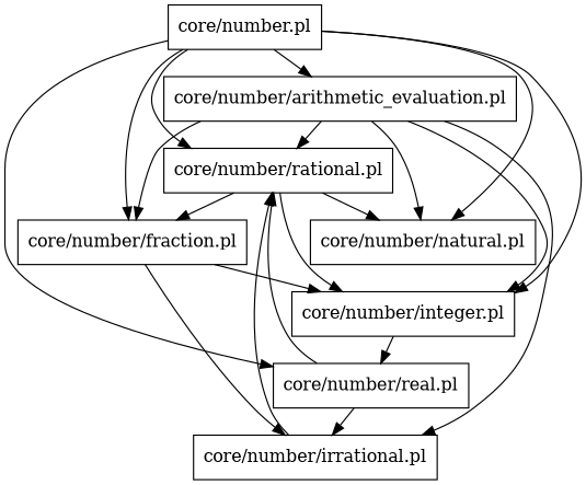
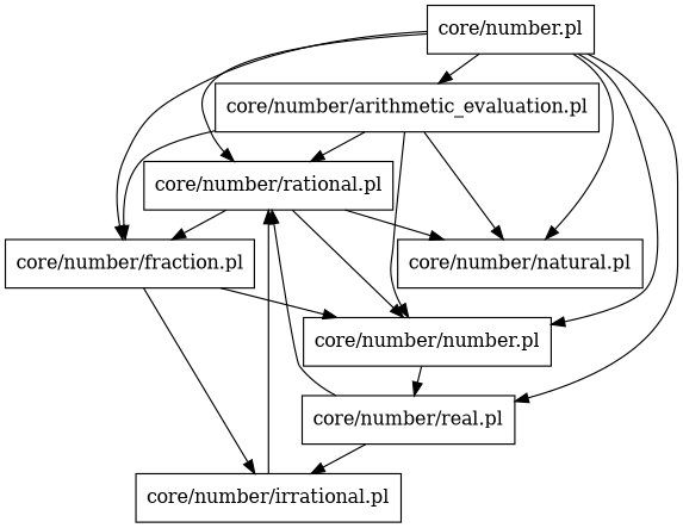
  digraph {
    nodesep=0.1
    ranksep=0.3
    node [shape=rectangle]
    "core/number/rational.pl"
-   "core/number/integer.pl"
+   "core/number/integer.pl" [label="core/number/number.pl"]
    "core/number/natural.pl"
    "core/number/fraction.pl"
    "core/number/real.pl"
    "core/number/irrational.pl"
    "core/number/arithmetic_evaluation.pl"
    "core/number.pl"
    "core/number/rational.pl" -> "core/number/integer.pl"
    "core/number/rational.pl" -> "core/number/natural.pl"
    "core/number/rational.pl" -> "core/number/fraction.pl"
    "core/number/integer.pl" -> "core/number/real.pl"
    "core/number/fraction.pl" -> "core/number/integer.pl"
    "core/number/fraction.pl" -> "core/number/irrational.pl"
    "core/number/real.pl" -> "core/number/rational.pl"
    "core/number/real.pl" -> "core/number/irrational.pl"
    "core/number/irrational.pl" -> "core/number/rational.pl"
    "core/number/arithmetic_evaluation.pl" -> "core/number/rational.pl"
    "core/number/arithmetic_evaluation.pl" -> "core/number/integer.pl"
    "core/number/arithmetic_evaluation.pl" -> "core/number/natural.pl"
    "core/number/arithmetic_evaluation.pl" -> "core/number/fraction.pl"
-   "core/number/arithmetic_evaluation.pl" -> "core/number/irrational.pl"
    "core/number.pl" -> "core/number/rational.pl"
    "core/number.pl" -> "core/number/integer.pl"
    "core/number.pl" -> "core/number/natural.pl"
    "core/number.pl" -> "core/number/fraction.pl"
    "core/number.pl" -> "core/number/real.pl"
    "core/number.pl" -> "core/number/arithmetic_evaluation.pl"
  }
